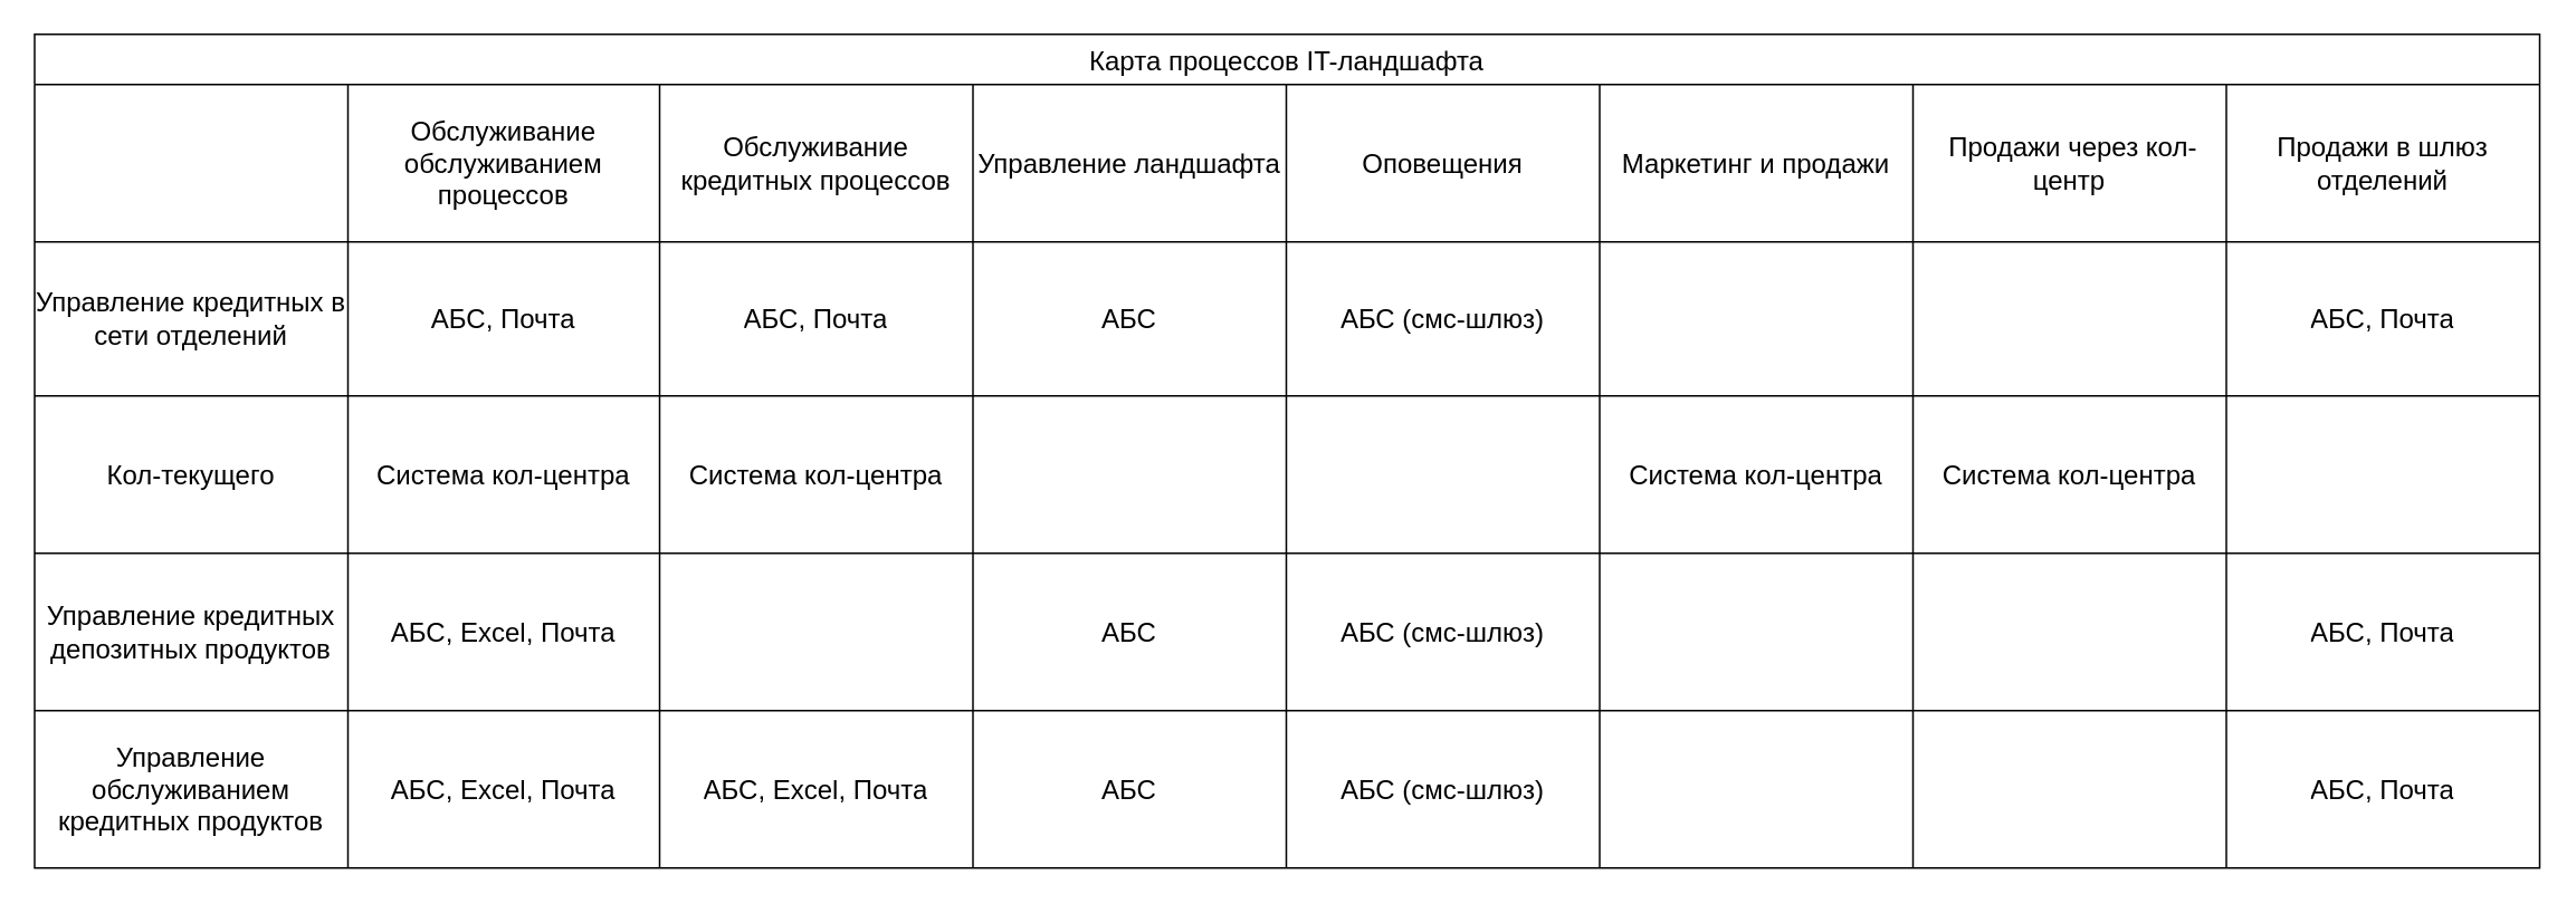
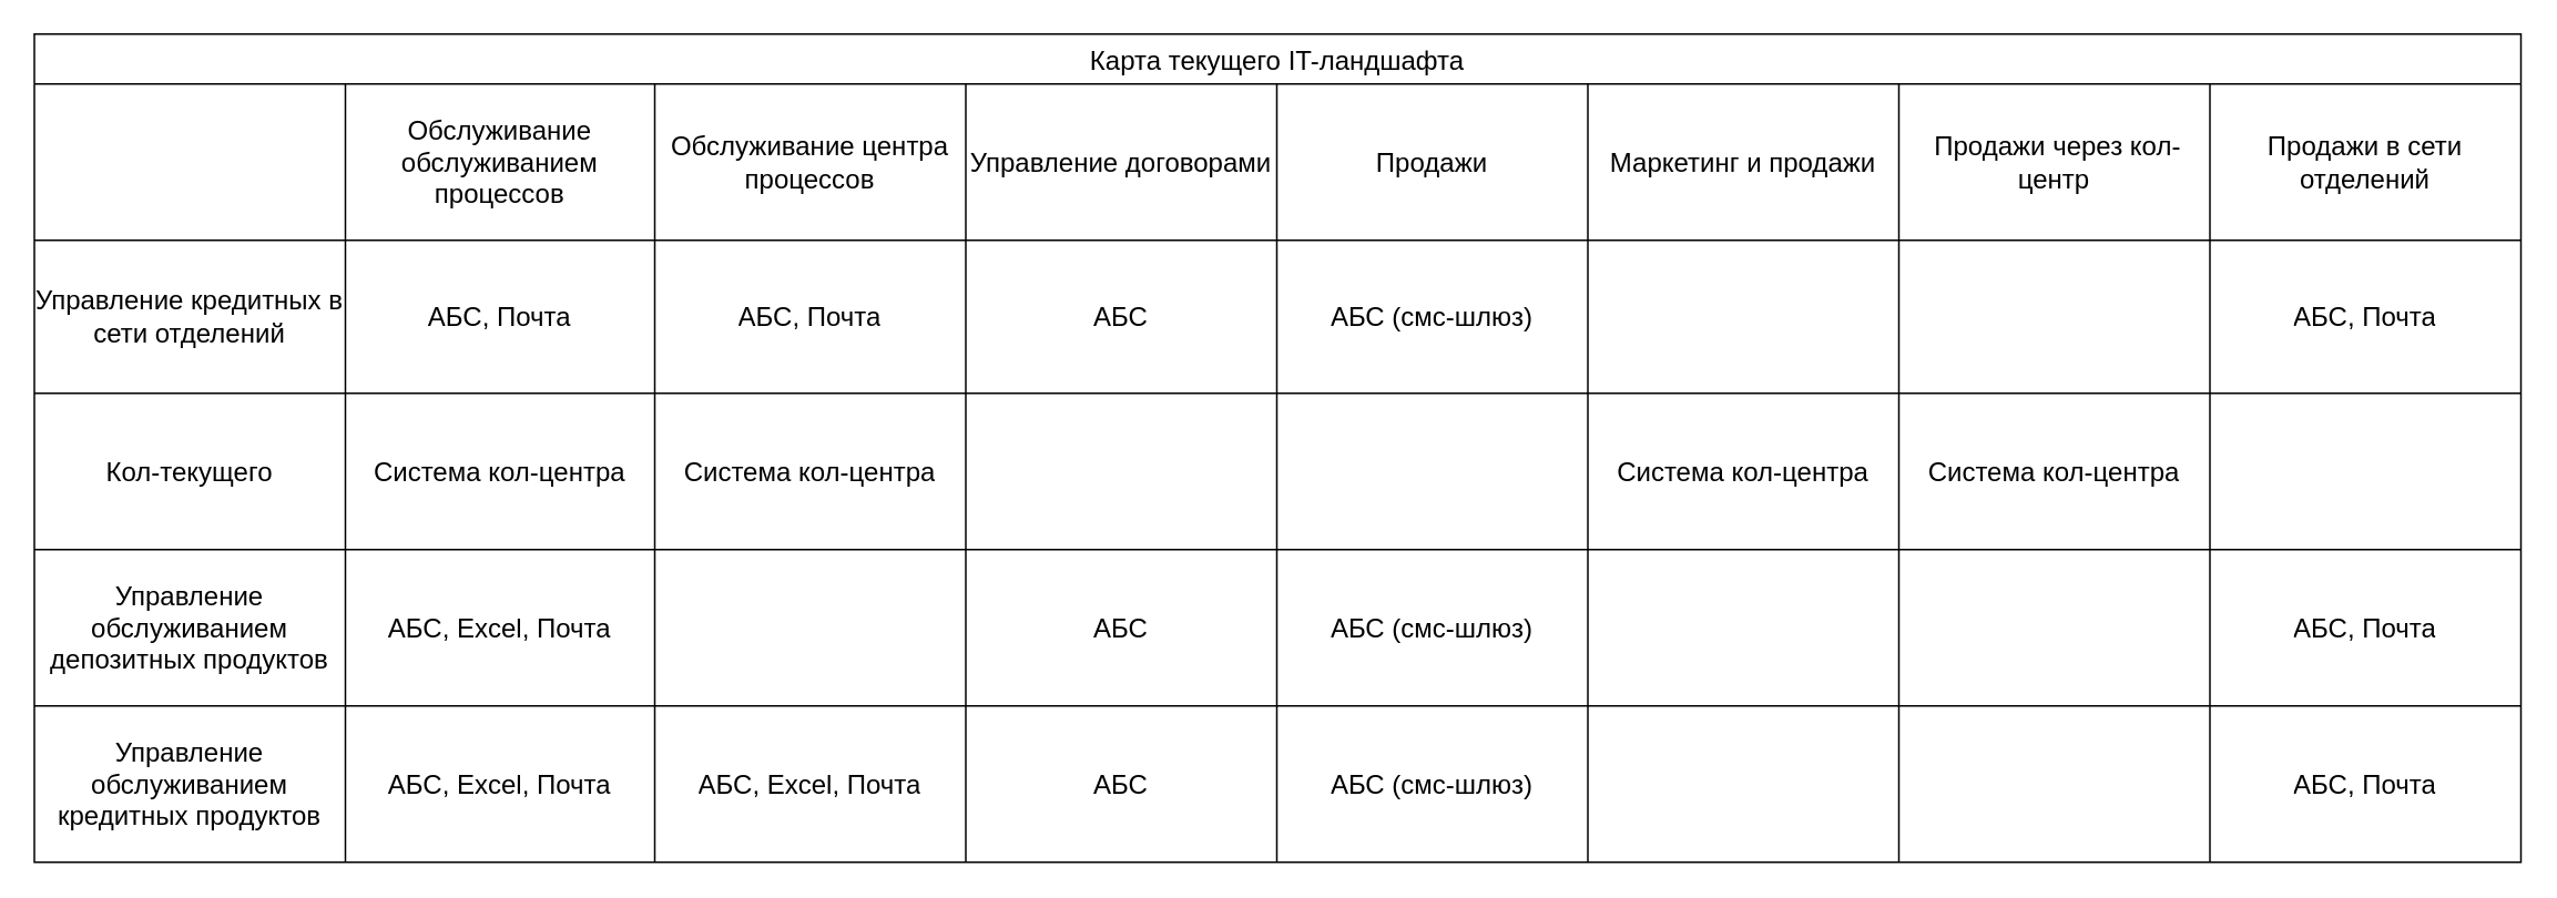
  <mxCell id="0" />
  <mxCell id="1" parent="0" />
- <mxCell id="2" value="Карта процессов IT-ландшафта" style="shape=table;startSize=30;container=1;collapsible=0;childLayout=tableLayout;strokeColor=default;fontSize=16;" vertex="1" parent="1"><mxGeometry x="20" y="20" width="1495" height="498" as="geometry" /></mxCell>
+ <mxCell id="2" value="Карта текущего IT-ландшафта" style="shape=table;startSize=30;container=1;collapsible=0;childLayout=tableLayout;strokeColor=default;fontSize=16;" vertex="1" parent="1"><mxGeometry x="20" y="20" width="1495" height="498" as="geometry" /></mxCell>
  <mxCell id="3" value="" style="shape=tableRow;horizontal=0;startSize=0;swimlaneHead=0;swimlaneBody=0;strokeColor=inherit;top=0;left=0;bottom=0;right=0;collapsible=0;dropTarget=0;fillColor=none;points=[[0,0.5],[1,0.5]];portConstraint=eastwest;fontSize=16;" vertex="1" parent="2"><mxGeometry y="30" width="1495" height="94" as="geometry" /></mxCell>
  <mxCell id="4" value="" style="shape=partialRectangle;html=1;whiteSpace=wrap;connectable=0;strokeColor=inherit;overflow=hidden;fillColor=none;top=0;left=0;bottom=0;right=0;pointerEvents=1;fontSize=16;" vertex="1" parent="3"><mxGeometry width="187" height="94" as="geometry"><mxRectangle width="187" height="94" as="alternateBounds" /></mxGeometry></mxCell>
  <mxCell id="5" value="Обслуживание обслуживанием процессов" style="shape=partialRectangle;html=1;whiteSpace=wrap;connectable=0;strokeColor=inherit;overflow=hidden;fillColor=none;top=0;left=0;bottom=0;right=0;pointerEvents=1;fontSize=16;" vertex="1" parent="3"><mxGeometry x="187" width="186" height="94" as="geometry"><mxRectangle width="186" height="94" as="alternateBounds" /></mxGeometry></mxCell>
- <mxCell id="6" value="Обслуживание кредитных процессов" style="shape=partialRectangle;html=1;whiteSpace=wrap;connectable=0;strokeColor=inherit;overflow=hidden;fillColor=none;top=0;left=0;bottom=0;right=0;pointerEvents=1;fontSize=16;" vertex="1" parent="3"><mxGeometry x="373" width="187" height="94" as="geometry"><mxRectangle width="187" height="94" as="alternateBounds" /></mxGeometry></mxCell>
- <mxCell id="7" value="Управление ландшафта" style="shape=partialRectangle;html=1;whiteSpace=wrap;connectable=0;strokeColor=inherit;overflow=hidden;fillColor=none;top=0;left=0;bottom=0;right=0;pointerEvents=1;fontSize=16;" vertex="1" parent="3"><mxGeometry x="560" width="187" height="94" as="geometry"><mxRectangle width="187" height="94" as="alternateBounds" /></mxGeometry></mxCell>
- <mxCell id="8" value="Оповещения" style="shape=partialRectangle;html=1;whiteSpace=wrap;connectable=0;strokeColor=inherit;overflow=hidden;fillColor=none;top=0;left=0;bottom=0;right=0;pointerEvents=1;fontSize=16;" vertex="1" parent="3"><mxGeometry x="747" width="187" height="94" as="geometry"><mxRectangle width="187" height="94" as="alternateBounds" /></mxGeometry></mxCell>
+ <mxCell id="6" value="Обслуживание центра процессов" style="shape=partialRectangle;html=1;whiteSpace=wrap;connectable=0;strokeColor=inherit;overflow=hidden;fillColor=none;top=0;left=0;bottom=0;right=0;pointerEvents=1;fontSize=16;" vertex="1" parent="3"><mxGeometry x="373" width="187" height="94" as="geometry"><mxRectangle width="187" height="94" as="alternateBounds" /></mxGeometry></mxCell>
+ <mxCell id="7" value="Управление договорами" style="shape=partialRectangle;html=1;whiteSpace=wrap;connectable=0;strokeColor=inherit;overflow=hidden;fillColor=none;top=0;left=0;bottom=0;right=0;pointerEvents=1;fontSize=16;" vertex="1" parent="3"><mxGeometry x="560" width="187" height="94" as="geometry"><mxRectangle width="187" height="94" as="alternateBounds" /></mxGeometry></mxCell>
+ <mxCell id="8" value="Продажи" style="shape=partialRectangle;html=1;whiteSpace=wrap;connectable=0;strokeColor=inherit;overflow=hidden;fillColor=none;top=0;left=0;bottom=0;right=0;pointerEvents=1;fontSize=16;" vertex="1" parent="3"><mxGeometry x="747" width="187" height="94" as="geometry"><mxRectangle width="187" height="94" as="alternateBounds" /></mxGeometry></mxCell>
  <mxCell id="9" value="Маркетинг и продажи" style="shape=partialRectangle;html=1;whiteSpace=wrap;connectable=0;strokeColor=inherit;overflow=hidden;fillColor=none;top=0;left=0;bottom=0;right=0;pointerEvents=1;fontSize=16;" vertex="1" parent="3"><mxGeometry x="934" width="187" height="94" as="geometry"><mxRectangle width="187" height="94" as="alternateBounds" /></mxGeometry></mxCell>
  <mxCell id="10" value="&amp;nbsp;Продажи через кол-центр" style="shape=partialRectangle;html=1;whiteSpace=wrap;connectable=0;strokeColor=inherit;overflow=hidden;fillColor=none;top=0;left=0;bottom=0;right=0;pointerEvents=1;fontSize=16;" vertex="1" parent="3"><mxGeometry x="1121" width="187" height="94" as="geometry"><mxRectangle width="187" height="94" as="alternateBounds" /></mxGeometry></mxCell>
- <mxCell id="11" value="Продажи в шлюз отделений" style="shape=partialRectangle;html=1;whiteSpace=wrap;connectable=0;strokeColor=inherit;overflow=hidden;fillColor=none;top=0;left=0;bottom=0;right=0;pointerEvents=1;fontSize=16;" vertex="1" parent="3"><mxGeometry x="1308" width="187" height="94" as="geometry"><mxRectangle width="187" height="94" as="alternateBounds" /></mxGeometry></mxCell>
+ <mxCell id="11" value="Продажи в сети отделений" style="shape=partialRectangle;html=1;whiteSpace=wrap;connectable=0;strokeColor=inherit;overflow=hidden;fillColor=none;top=0;left=0;bottom=0;right=0;pointerEvents=1;fontSize=16;" vertex="1" parent="3"><mxGeometry x="1308" width="187" height="94" as="geometry"><mxRectangle width="187" height="94" as="alternateBounds" /></mxGeometry></mxCell>
  <mxCell id="12" value="" style="shape=tableRow;horizontal=0;startSize=0;swimlaneHead=0;swimlaneBody=0;strokeColor=inherit;top=0;left=0;bottom=0;right=0;collapsible=0;dropTarget=0;fillColor=none;points=[[0,0.5],[1,0.5]];portConstraint=eastwest;fontSize=16;" vertex="1" parent="2"><mxGeometry y="124" width="1495" height="92" as="geometry" /></mxCell>
  <mxCell id="13" value="Управление кредитных в сети отделений" style="shape=partialRectangle;html=1;whiteSpace=wrap;connectable=0;strokeColor=inherit;overflow=hidden;fillColor=none;top=0;left=0;bottom=0;right=0;pointerEvents=1;fontSize=16;" vertex="1" parent="12"><mxGeometry width="187" height="92" as="geometry"><mxRectangle width="187" height="92" as="alternateBounds" /></mxGeometry></mxCell>
  <mxCell id="14" value="АБС, Почта" style="shape=partialRectangle;html=1;whiteSpace=wrap;connectable=0;strokeColor=inherit;overflow=hidden;fillColor=none;top=0;left=0;bottom=0;right=0;pointerEvents=1;fontSize=16;" vertex="1" parent="12"><mxGeometry x="187" width="186" height="92" as="geometry"><mxRectangle width="186" height="92" as="alternateBounds" /></mxGeometry></mxCell>
  <mxCell id="15" value="АБС, Почта" style="shape=partialRectangle;html=1;whiteSpace=wrap;connectable=0;strokeColor=inherit;overflow=hidden;fillColor=none;top=0;left=0;bottom=0;right=0;pointerEvents=1;fontSize=16;" vertex="1" parent="12"><mxGeometry x="373" width="187" height="92" as="geometry"><mxRectangle width="187" height="92" as="alternateBounds" /></mxGeometry></mxCell>
  <mxCell id="16" value="АБС" style="shape=partialRectangle;html=1;whiteSpace=wrap;connectable=0;strokeColor=inherit;overflow=hidden;fillColor=none;top=0;left=0;bottom=0;right=0;pointerEvents=1;fontSize=16;" vertex="1" parent="12"><mxGeometry x="560" width="187" height="92" as="geometry"><mxRectangle width="187" height="92" as="alternateBounds" /></mxGeometry></mxCell>
  <mxCell id="17" value="АБС (смс-шлюз)" style="shape=partialRectangle;html=1;whiteSpace=wrap;connectable=0;strokeColor=inherit;overflow=hidden;fillColor=none;top=0;left=0;bottom=0;right=0;pointerEvents=1;fontSize=16;" vertex="1" parent="12"><mxGeometry x="747" width="187" height="92" as="geometry"><mxRectangle width="187" height="92" as="alternateBounds" /></mxGeometry></mxCell>
  <mxCell id="18" value="" style="shape=partialRectangle;html=1;whiteSpace=wrap;connectable=0;strokeColor=inherit;overflow=hidden;fillColor=none;top=0;left=0;bottom=0;right=0;pointerEvents=1;fontSize=16;" vertex="1" parent="12"><mxGeometry x="934" width="187" height="92" as="geometry"><mxRectangle width="187" height="92" as="alternateBounds" /></mxGeometry></mxCell>
  <mxCell id="19" style="shape=partialRectangle;html=1;whiteSpace=wrap;connectable=0;strokeColor=inherit;overflow=hidden;fillColor=none;top=0;left=0;bottom=0;right=0;pointerEvents=1;fontSize=16;" vertex="1" parent="12"><mxGeometry x="1121" width="187" height="92" as="geometry"><mxRectangle width="187" height="92" as="alternateBounds" /></mxGeometry></mxCell>
  <mxCell id="20" value="АБС, Почта" style="shape=partialRectangle;html=1;whiteSpace=wrap;connectable=0;strokeColor=inherit;overflow=hidden;fillColor=none;top=0;left=0;bottom=0;right=0;pointerEvents=1;fontSize=16;" vertex="1" parent="12"><mxGeometry x="1308" width="187" height="92" as="geometry"><mxRectangle width="187" height="92" as="alternateBounds" /></mxGeometry></mxCell>
  <mxCell id="21" value="" style="shape=tableRow;horizontal=0;startSize=0;swimlaneHead=0;swimlaneBody=0;strokeColor=inherit;top=0;left=0;bottom=0;right=0;collapsible=0;dropTarget=0;fillColor=none;points=[[0,0.5],[1,0.5]];portConstraint=eastwest;fontSize=16;" vertex="1" parent="2"><mxGeometry y="216" width="1495" height="94" as="geometry" /></mxCell>
  <mxCell id="22" value="Кол-текущего" style="shape=partialRectangle;html=1;whiteSpace=wrap;connectable=0;strokeColor=inherit;overflow=hidden;fillColor=none;top=0;left=0;bottom=0;right=0;pointerEvents=1;fontSize=16;" vertex="1" parent="21"><mxGeometry width="187" height="94" as="geometry"><mxRectangle width="187" height="94" as="alternateBounds" /></mxGeometry></mxCell>
  <mxCell id="23" value="Система кол-центра" style="shape=partialRectangle;html=1;whiteSpace=wrap;connectable=0;strokeColor=inherit;overflow=hidden;fillColor=none;top=0;left=0;bottom=0;right=0;pointerEvents=1;fontSize=16;" vertex="1" parent="21"><mxGeometry x="187" width="186" height="94" as="geometry"><mxRectangle width="186" height="94" as="alternateBounds" /></mxGeometry></mxCell>
  <mxCell id="24" value="Система кол-центра" style="shape=partialRectangle;html=1;whiteSpace=wrap;connectable=0;strokeColor=inherit;overflow=hidden;fillColor=none;top=0;left=0;bottom=0;right=0;pointerEvents=1;fontSize=16;" vertex="1" parent="21"><mxGeometry x="373" width="187" height="94" as="geometry"><mxRectangle width="187" height="94" as="alternateBounds" /></mxGeometry></mxCell>
  <mxCell id="25" value="" style="shape=partialRectangle;html=1;whiteSpace=wrap;connectable=0;strokeColor=inherit;overflow=hidden;fillColor=none;top=0;left=0;bottom=0;right=0;pointerEvents=1;fontSize=16;" vertex="1" parent="21"><mxGeometry x="560" width="187" height="94" as="geometry"><mxRectangle width="187" height="94" as="alternateBounds" /></mxGeometry></mxCell>
  <mxCell id="26" value="" style="shape=partialRectangle;html=1;whiteSpace=wrap;connectable=0;strokeColor=inherit;overflow=hidden;fillColor=none;top=0;left=0;bottom=0;right=0;pointerEvents=1;fontSize=16;" vertex="1" parent="21"><mxGeometry x="747" width="187" height="94" as="geometry"><mxRectangle width="187" height="94" as="alternateBounds" /></mxGeometry></mxCell>
  <mxCell id="27" value="Система кол-центра" style="shape=partialRectangle;html=1;whiteSpace=wrap;connectable=0;strokeColor=inherit;overflow=hidden;fillColor=none;top=0;left=0;bottom=0;right=0;pointerEvents=1;fontSize=16;" vertex="1" parent="21"><mxGeometry x="934" width="187" height="94" as="geometry"><mxRectangle width="187" height="94" as="alternateBounds" /></mxGeometry></mxCell>
  <mxCell id="28" value="Система кол-центра" style="shape=partialRectangle;html=1;whiteSpace=wrap;connectable=0;strokeColor=inherit;overflow=hidden;fillColor=none;top=0;left=0;bottom=0;right=0;pointerEvents=1;fontSize=16;" vertex="1" parent="21"><mxGeometry x="1121" width="187" height="94" as="geometry"><mxRectangle width="187" height="94" as="alternateBounds" /></mxGeometry></mxCell>
  <mxCell id="29" style="shape=partialRectangle;html=1;whiteSpace=wrap;connectable=0;strokeColor=inherit;overflow=hidden;fillColor=none;top=0;left=0;bottom=0;right=0;pointerEvents=1;fontSize=16;" vertex="1" parent="21"><mxGeometry x="1308" width="187" height="94" as="geometry"><mxRectangle width="187" height="94" as="alternateBounds" /></mxGeometry></mxCell>
  <mxCell id="30" style="shape=tableRow;horizontal=0;startSize=0;swimlaneHead=0;swimlaneBody=0;strokeColor=inherit;top=0;left=0;bottom=0;right=0;collapsible=0;dropTarget=0;fillColor=none;points=[[0,0.5],[1,0.5]];portConstraint=eastwest;fontSize=16;" vertex="1" parent="2"><mxGeometry y="310" width="1495" height="94" as="geometry" /></mxCell>
- <mxCell id="31" value="Управление кредитных депозитных продуктов" style="shape=partialRectangle;html=1;whiteSpace=wrap;connectable=0;strokeColor=inherit;overflow=hidden;fillColor=none;top=0;left=0;bottom=0;right=0;pointerEvents=1;fontSize=16;" vertex="1" parent="30"><mxGeometry width="187" height="94" as="geometry"><mxRectangle width="187" height="94" as="alternateBounds" /></mxGeometry></mxCell>
+ <mxCell id="31" value="Управление обслуживанием депозитных продуктов" style="shape=partialRectangle;html=1;whiteSpace=wrap;connectable=0;strokeColor=inherit;overflow=hidden;fillColor=none;top=0;left=0;bottom=0;right=0;pointerEvents=1;fontSize=16;" vertex="1" parent="30"><mxGeometry width="187" height="94" as="geometry"><mxRectangle width="187" height="94" as="alternateBounds" /></mxGeometry></mxCell>
  <mxCell id="32" value="АБС, Excel, Почта" style="shape=partialRectangle;html=1;whiteSpace=wrap;connectable=0;strokeColor=inherit;overflow=hidden;fillColor=none;top=0;left=0;bottom=0;right=0;pointerEvents=1;fontSize=16;" vertex="1" parent="30"><mxGeometry x="187" width="186" height="94" as="geometry"><mxRectangle width="186" height="94" as="alternateBounds" /></mxGeometry></mxCell>
  <mxCell id="33" value="" style="shape=partialRectangle;html=1;whiteSpace=wrap;connectable=0;strokeColor=inherit;overflow=hidden;fillColor=none;top=0;left=0;bottom=0;right=0;pointerEvents=1;fontSize=16;" vertex="1" parent="30"><mxGeometry x="373" width="187" height="94" as="geometry"><mxRectangle width="187" height="94" as="alternateBounds" /></mxGeometry></mxCell>
  <mxCell id="34" value="АБС" style="shape=partialRectangle;html=1;whiteSpace=wrap;connectable=0;strokeColor=inherit;overflow=hidden;fillColor=none;top=0;left=0;bottom=0;right=0;pointerEvents=1;fontSize=16;" vertex="1" parent="30"><mxGeometry x="560" width="187" height="94" as="geometry"><mxRectangle width="187" height="94" as="alternateBounds" /></mxGeometry></mxCell>
  <mxCell id="35" value="АБС (смс-шлюз)" style="shape=partialRectangle;html=1;whiteSpace=wrap;connectable=0;strokeColor=inherit;overflow=hidden;fillColor=none;top=0;left=0;bottom=0;right=0;pointerEvents=1;fontSize=16;" vertex="1" parent="30"><mxGeometry x="747" width="187" height="94" as="geometry"><mxRectangle width="187" height="94" as="alternateBounds" /></mxGeometry></mxCell>
  <mxCell id="36" style="shape=partialRectangle;html=1;whiteSpace=wrap;connectable=0;strokeColor=inherit;overflow=hidden;fillColor=none;top=0;left=0;bottom=0;right=0;pointerEvents=1;fontSize=16;" vertex="1" parent="30"><mxGeometry x="934" width="187" height="94" as="geometry"><mxRectangle width="187" height="94" as="alternateBounds" /></mxGeometry></mxCell>
  <mxCell id="37" style="shape=partialRectangle;html=1;whiteSpace=wrap;connectable=0;strokeColor=inherit;overflow=hidden;fillColor=none;top=0;left=0;bottom=0;right=0;pointerEvents=1;fontSize=16;" vertex="1" parent="30"><mxGeometry x="1121" width="187" height="94" as="geometry"><mxRectangle width="187" height="94" as="alternateBounds" /></mxGeometry></mxCell>
  <mxCell id="38" value="АБС, Почта" style="shape=partialRectangle;html=1;whiteSpace=wrap;connectable=0;strokeColor=inherit;overflow=hidden;fillColor=none;top=0;left=0;bottom=0;right=0;pointerEvents=1;fontSize=16;" vertex="1" parent="30"><mxGeometry x="1308" width="187" height="94" as="geometry"><mxRectangle width="187" height="94" as="alternateBounds" /></mxGeometry></mxCell>
  <mxCell id="39" style="shape=tableRow;horizontal=0;startSize=0;swimlaneHead=0;swimlaneBody=0;strokeColor=inherit;top=0;left=0;bottom=0;right=0;collapsible=0;dropTarget=0;fillColor=none;points=[[0,0.5],[1,0.5]];portConstraint=eastwest;fontSize=16;" vertex="1" parent="2"><mxGeometry y="404" width="1495" height="94" as="geometry" /></mxCell>
  <mxCell id="40" value="Управление обслуживанием кредитных продуктов" style="shape=partialRectangle;html=1;whiteSpace=wrap;connectable=0;strokeColor=inherit;overflow=hidden;fillColor=none;top=0;left=0;bottom=0;right=0;pointerEvents=1;fontSize=16;" vertex="1" parent="39"><mxGeometry width="187" height="94" as="geometry"><mxRectangle width="187" height="94" as="alternateBounds" /></mxGeometry></mxCell>
  <mxCell id="41" value="АБС, Excel, Почта" style="shape=partialRectangle;html=1;whiteSpace=wrap;connectable=0;strokeColor=inherit;overflow=hidden;fillColor=none;top=0;left=0;bottom=0;right=0;pointerEvents=1;fontSize=16;" vertex="1" parent="39"><mxGeometry x="187" width="186" height="94" as="geometry"><mxRectangle width="186" height="94" as="alternateBounds" /></mxGeometry></mxCell>
  <mxCell id="42" value="АБС, Excel, Почта" style="shape=partialRectangle;html=1;whiteSpace=wrap;connectable=0;strokeColor=inherit;overflow=hidden;fillColor=none;top=0;left=0;bottom=0;right=0;pointerEvents=1;fontSize=16;" vertex="1" parent="39"><mxGeometry x="373" width="187" height="94" as="geometry"><mxRectangle width="187" height="94" as="alternateBounds" /></mxGeometry></mxCell>
  <mxCell id="43" value="АБС" style="shape=partialRectangle;html=1;whiteSpace=wrap;connectable=0;strokeColor=inherit;overflow=hidden;fillColor=none;top=0;left=0;bottom=0;right=0;pointerEvents=1;fontSize=16;" vertex="1" parent="39"><mxGeometry x="560" width="187" height="94" as="geometry"><mxRectangle width="187" height="94" as="alternateBounds" /></mxGeometry></mxCell>
  <mxCell id="44" value="АБС (смс-шлюз)" style="shape=partialRectangle;html=1;whiteSpace=wrap;connectable=0;strokeColor=inherit;overflow=hidden;fillColor=none;top=0;left=0;bottom=0;right=0;pointerEvents=1;fontSize=16;" vertex="1" parent="39"><mxGeometry x="747" width="187" height="94" as="geometry"><mxRectangle width="187" height="94" as="alternateBounds" /></mxGeometry></mxCell>
  <mxCell id="45" style="shape=partialRectangle;html=1;whiteSpace=wrap;connectable=0;strokeColor=inherit;overflow=hidden;fillColor=none;top=0;left=0;bottom=0;right=0;pointerEvents=1;fontSize=16;" vertex="1" parent="39"><mxGeometry x="934" width="187" height="94" as="geometry"><mxRectangle width="187" height="94" as="alternateBounds" /></mxGeometry></mxCell>
  <mxCell id="46" style="shape=partialRectangle;html=1;whiteSpace=wrap;connectable=0;strokeColor=inherit;overflow=hidden;fillColor=none;top=0;left=0;bottom=0;right=0;pointerEvents=1;fontSize=16;" vertex="1" parent="39"><mxGeometry x="1121" width="187" height="94" as="geometry"><mxRectangle width="187" height="94" as="alternateBounds" /></mxGeometry></mxCell>
  <mxCell id="47" value="АБС, Почта" style="shape=partialRectangle;html=1;whiteSpace=wrap;connectable=0;strokeColor=inherit;overflow=hidden;fillColor=none;top=0;left=0;bottom=0;right=0;pointerEvents=1;fontSize=16;" vertex="1" parent="39"><mxGeometry x="1308" width="187" height="94" as="geometry"><mxRectangle width="187" height="94" as="alternateBounds" /></mxGeometry></mxCell>
